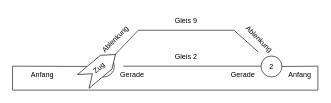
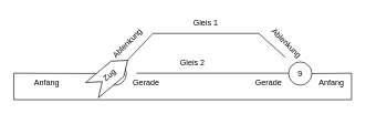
  <mxCell id="0" />
  <mxCell id="1" parent="0" />
  <mxCell id="2" value="" style="endArrow=none;html=1;rounded=0;exitX=0.25;exitY=0;exitDx=0;exitDy=0;entryX=1;entryY=0;entryDx=0;entryDy=0;" parent="1" edge="1" target="8" source="7"><mxGeometry width="50" height="50" relative="1" as="geometry"><mxPoint x="190" y="110" as="sourcePoint" /><mxPoint x="435" y="110" as="targetPoint" /></mxGeometry></mxCell>
  <mxCell id="3" value="" style="endArrow=none;html=1;rounded=0;" parent="1" source="4" edge="1"><mxGeometry width="50" height="50" relative="1" as="geometry"><mxPoint x="192" y="90" as="sourcePoint" /><mxPoint x="430" y="86" as="targetPoint" /><Array as="points"><mxPoint x="230" y="50" /><mxPoint x="390" y="50" /></Array></mxGeometry></mxCell>
  <mxCell id="4" value="1" style="ellipse;whiteSpace=wrap;html=1;aspect=fixed;" parent="1" vertex="1"><mxGeometry x="155" y="93" width="35" height="35" as="geometry" /></mxCell>
- <mxCell id="5" value="2" style="ellipse;whiteSpace=wrap;html=1;aspect=fixed;" parent="1" vertex="1"><mxGeometry x="435" y="93" width="35" height="35" as="geometry" /></mxCell>
+ <mxCell id="5" value="9" style="ellipse;whiteSpace=wrap;html=1;aspect=fixed;" parent="1" vertex="1"><mxGeometry x="435" y="93" width="35" height="35" as="geometry" /></mxCell>
  <mxCell id="6" value="Ablenkung" style="text;html=1;align=center;verticalAlign=middle;whiteSpace=wrap;rounded=0;rotation=-45;" parent="1" vertex="1"><mxGeometry x="162" y="50" width="60" height="30" as="geometry" /></mxCell>
  <mxCell id="7" value="Gerade" style="text;html=1;align=center;verticalAlign=middle;whiteSpace=wrap;rounded=0;" parent="1" vertex="1"><mxGeometry x="190" y="110" width="60" height="30" as="geometry" /></mxCell>
  <mxCell id="8" value="Gerade" style="text;html=1;align=center;verticalAlign=middle;whiteSpace=wrap;rounded=0;" parent="1" vertex="1"><mxGeometry x="375" y="110" width="60" height="30" as="geometry" /></mxCell>
  <mxCell id="9" value="Ablenkung" style="text;html=1;align=center;verticalAlign=middle;whiteSpace=wrap;rounded=0;rotation=45;" parent="1" vertex="1"><mxGeometry x="402" y="50" width="60" height="30" as="geometry" /></mxCell>
  <mxCell id="10" value="" style="endArrow=none;html=1;rounded=0;" edge="1" parent="1" source="4" target="5"><mxGeometry width="50" height="50" relative="1" as="geometry"><mxPoint x="60" y="110.5" as="sourcePoint" /><mxPoint x="565" y="110.5" as="targetPoint" /><Array as="points"><mxPoint x="20" y="110" /><mxPoint x="20" y="150" /><mxPoint x="530" y="150" /><mxPoint x="530" y="110" /></Array></mxGeometry></mxCell>
  <mxCell id="11" value="Anfang" style="text;html=1;align=center;verticalAlign=middle;whiteSpace=wrap;rounded=0;" vertex="1" parent="1"><mxGeometry x="470" y="110" width="60" height="30" as="geometry" /></mxCell>
  <mxCell id="12" value="Zug" style="shape=step;perimeter=stepPerimeter;whiteSpace=wrap;html=1;fixedSize=1;direction=east;rotation=-40;" vertex="1" parent="1"><mxGeometry x="130" y="98" width="70" height="30" as="geometry" /></mxCell>
  <mxCell id="13" value="Anfang" style="text;html=1;align=center;verticalAlign=middle;whiteSpace=wrap;rounded=0;" vertex="1" parent="1"><mxGeometry x="40" y="110" width="60" height="30" as="geometry" /></mxCell>
- <mxCell id="14" value="Gleis 9" style="text;html=1;strokeColor=none;fillColor=none;align=center;verticalAlign=middle;whiteSpace=wrap;rounded=0;" vertex="1" parent="1"><mxGeometry x="280" y="20" width="60" height="30" as="geometry" /></mxCell>
- <mxCell id="15" value="Gleis 2" style="text;html=1;strokeColor=none;fillColor=none;align=center;verticalAlign=middle;whiteSpace=wrap;rounded=0;" vertex="1" parent="1"><mxGeometry x="280" y="80" width="60" height="30" as="geometry" /></mxCell>
+ <mxCell id="14" value="Gleis 1" style="text;html=1;strokeColor=none;fillColor=none;align=center;verticalAlign=middle;whiteSpace=wrap;rounded=0;" vertex="1" parent="1"><mxGeometry x="280" y="20" width="60" height="30" as="geometry" /></mxCell>
+ <mxCell id="15" value="Gleis 2" style="text;html=1;strokeColor=none;fillColor=none;align=center;verticalAlign=middle;whiteSpace=wrap;rounded=0;" vertex="1" parent="1"><mxGeometry x="260" y="80" width="60" height="30" as="geometry" /></mxCell>
